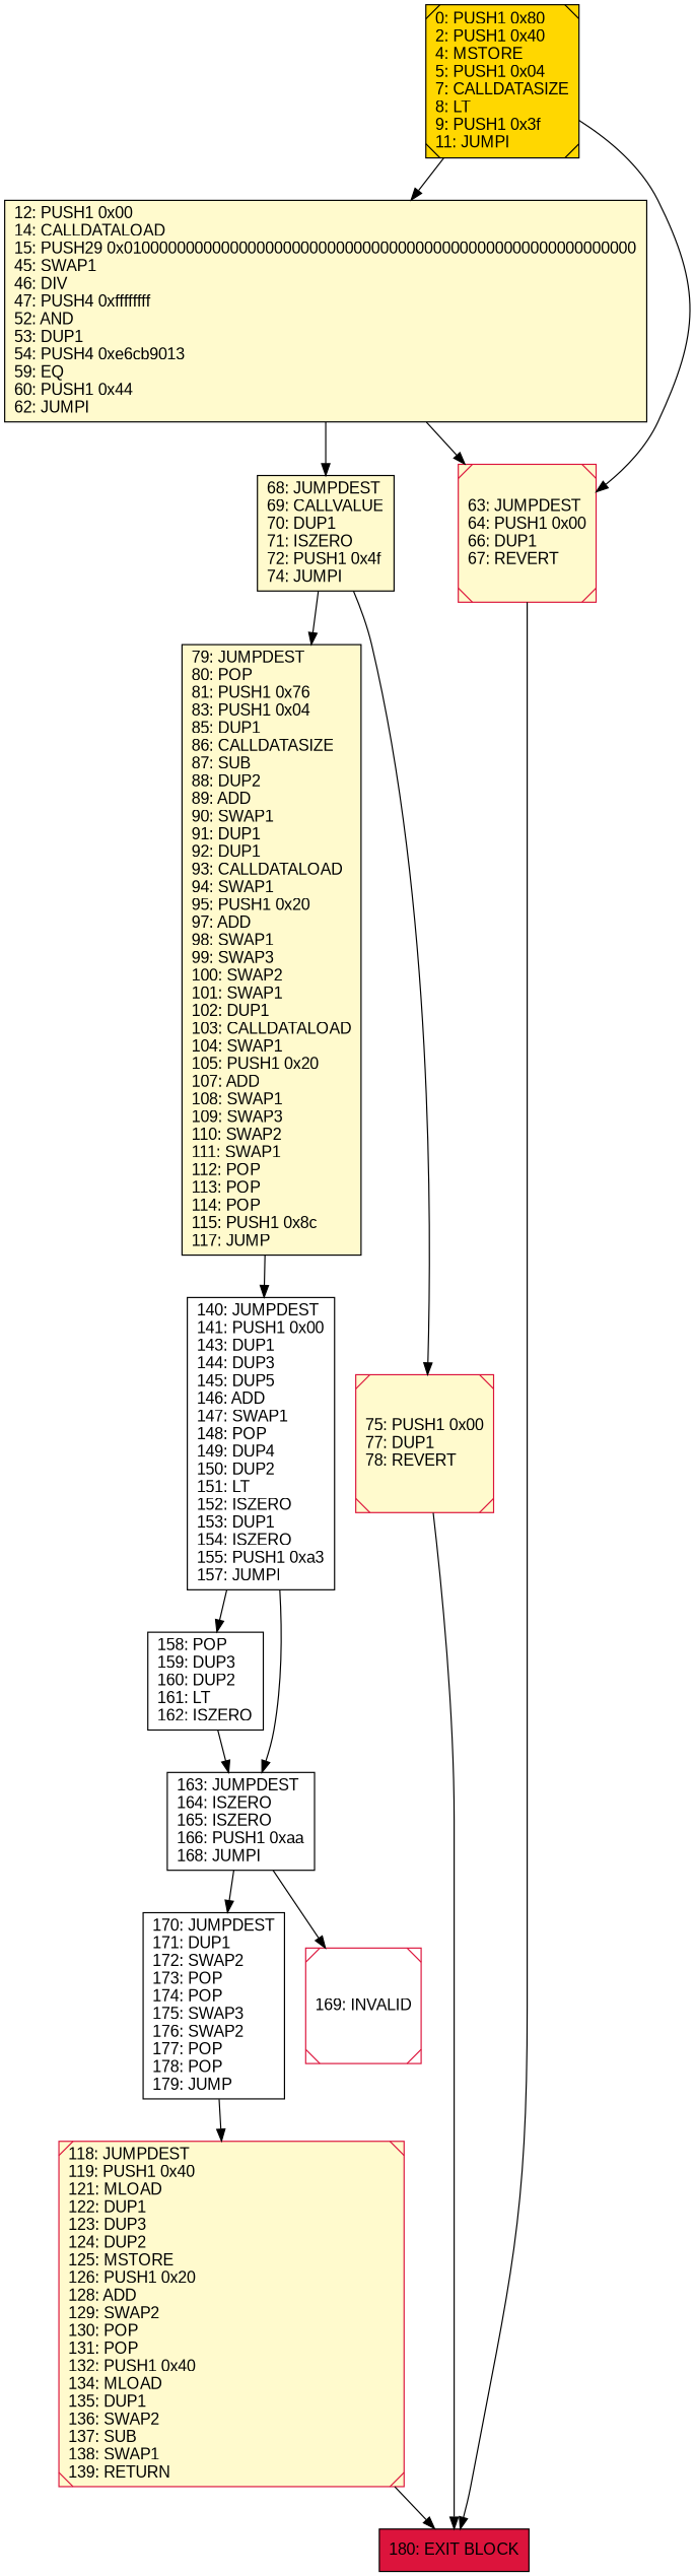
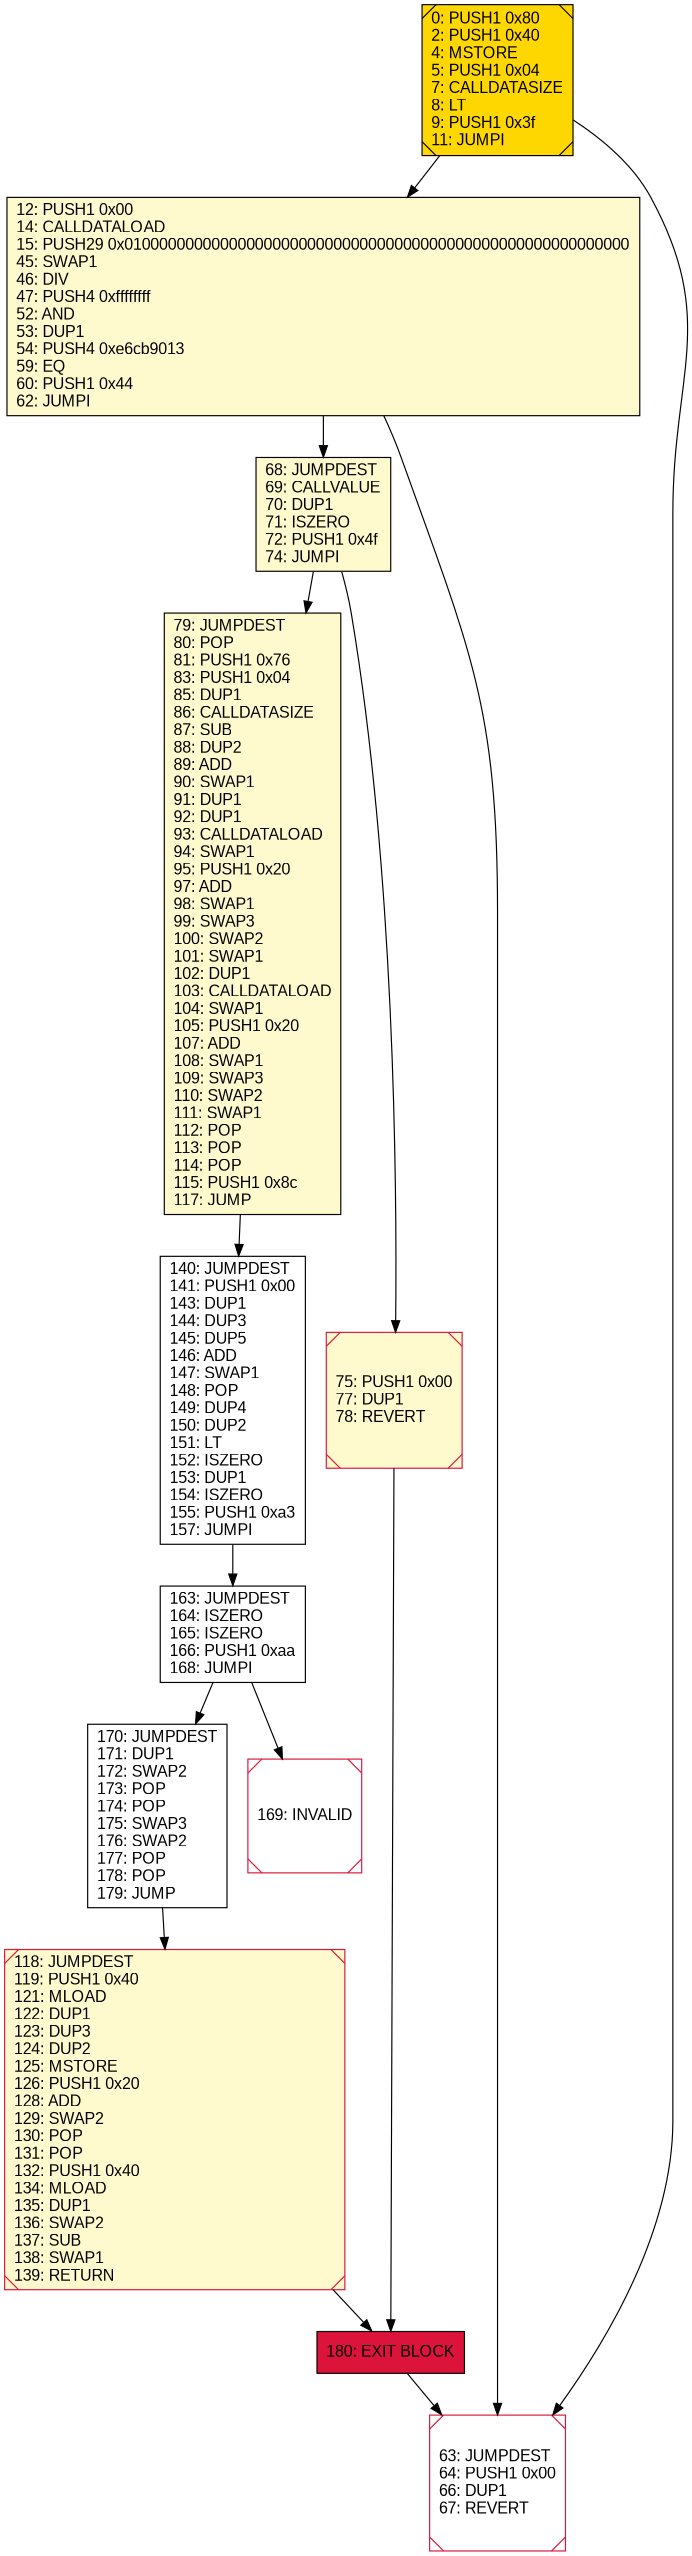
  digraph {
    rankdir=UD
    node [color=black fillcolor=lemonchiffon fontcolor=black fontname=arial shape=box style=filled]
    n1 [label="68: JUMPDEST\l69: CALLVALUE\l70: DUP1\l71: ISZERO\l72: PUSH1 0x4f\l74: JUMPI\l"]
    n2 [label="79: JUMPDEST\l80: POP\l81: PUSH1 0x76\l83: PUSH1 0x04\l85: DUP1\l86: CALLDATASIZE\l87: SUB\l88: DUP2\l89: ADD\l90: SWAP1\l91: DUP1\l92: DUP1\l93: CALLDATALOAD\l94: SWAP1\l95: PUSH1 0x20\l97: ADD\l98: SWAP1\l99: SWAP3\l100: SWAP2\l101: SWAP1\l102: DUP1\l103: CALLDATALOAD\l104: SWAP1\l105: PUSH1 0x20\l107: ADD\l108: SWAP1\l109: SWAP3\l110: SWAP2\l111: SWAP1\l112: POP\l113: POP\l114: POP\l115: PUSH1 0x8c\l117: JUMP\l"]
    n3 [color=crimson label="75: PUSH1 0x00\l77: DUP1\l78: REVERT\l" shape=Msquare]
    n4 [fillcolor=white label="140: JUMPDEST\l141: PUSH1 0x00\l143: DUP1\l144: DUP3\l145: DUP5\l146: ADD\l147: SWAP1\l148: POP\l149: DUP4\l150: DUP2\l151: LT\l152: ISZERO\l153: DUP1\l154: ISZERO\l155: PUSH1 0xa3\l157: JUMPI\l"]
    n5 [fillcolor=crimson label="180: EXIT BLOCK\l"]
    n6 [color=crimson label="118: JUMPDEST\l119: PUSH1 0x40\l121: MLOAD\l122: DUP1\l123: DUP3\l124: DUP2\l125: MSTORE\l126: PUSH1 0x20\l128: ADD\l129: SWAP2\l130: POP\l131: POP\l132: PUSH1 0x40\l134: MLOAD\l135: DUP1\l136: SWAP2\l137: SUB\l138: SWAP1\l139: RETURN\l" shape=Msquare]
-   n7 [fillcolor=white label="158: POP\l159: DUP3\l160: DUP2\l161: LT\l162: ISZERO\l"]
    n8 [fillcolor=white label="163: JUMPDEST\l164: ISZERO\l165: ISZERO\l166: PUSH1 0xaa\l168: JUMPI\l"]
    n9 [fillcolor=white label="170: JUMPDEST\l171: DUP1\l172: SWAP2\l173: POP\l174: POP\l175: SWAP3\l176: SWAP2\l177: POP\l178: POP\l179: JUMP\l"]
    n10 [color=crimson fillcolor=white label="169: INVALID\l" shape=Msquare]
    n11 [fillcolor=gold label="0: PUSH1 0x80\l2: PUSH1 0x40\l4: MSTORE\l5: PUSH1 0x04\l7: CALLDATASIZE\l8: LT\l9: PUSH1 0x3f\l11: JUMPI\l" shape=Msquare]
    n12 [label="12: PUSH1 0x00\l14: CALLDATALOAD\l15: PUSH29 0x0100000000000000000000000000000000000000000000000000000000\l45: SWAP1\l46: DIV\l47: PUSH4 0xffffffff\l52: AND\l53: DUP1\l54: PUSH4 0xe6cb9013\l59: EQ\l60: PUSH1 0x44\l62: JUMPI\l"]
-   n13 [color=crimson label="63: JUMPDEST\l64: PUSH1 0x00\l66: DUP1\l67: REVERT\l" shape=Msquare]
+   n13 [color=crimson fillcolor=white label="63: JUMPDEST\l64: PUSH1 0x00\l66: DUP1\l67: REVERT\l" shape=Msquare]
    n1 -> n2
    n1 -> n3
    n2 -> n4
    n3 -> n5
-   n4 -> n7
    n4 -> n8
    n6 -> n5
-   n7 -> n8
    n8 -> n9
    n8 -> n10
    n9 -> n6
    n11 -> n12
    n11 -> n13
    n12 -> n1
    n12 -> n13
-   n13 -> n5
+   n5 -> n13
  }
